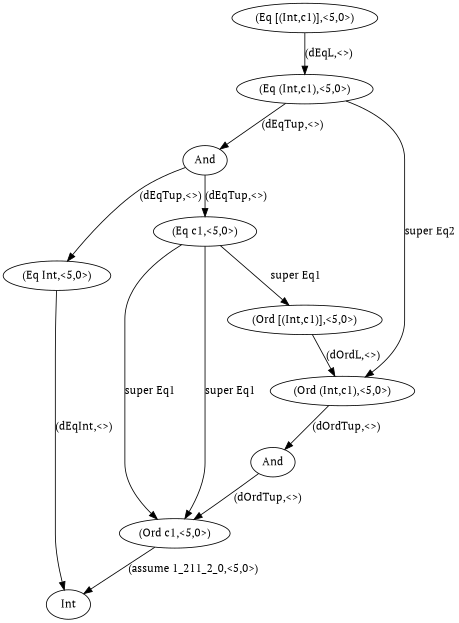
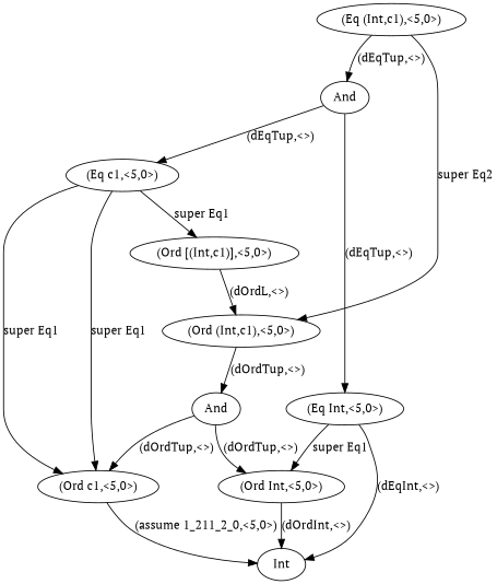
  digraph {
    fontname="PT Serif"
    node [fontname="PT Serif"]
    edge [fontname="PT Serif"]
    n1 [label="(Ord c1,<5,0>)"]
    n2 [label=Int]
    n3 [label="(Eq c1,<5,0>)"]
    n4 [label="(Ord [(Int,c1)],<5,0>)"]
-   n5 [label="(Eq [(Int,c1)],<5,0>)"]
    n6 [label="(Eq (Int,c1),<5,0>)"]
    n7 [label="(Ord (Int,c1),<5,0>)"]
    n8 [label=And]
    n9 [label=And]
    n10 [label="(Eq Int,<5,0>)"]
+   n11 [label="(Ord Int,<5,0>)"]
    n1 -> n2 [label="(assume 1_211_2_0,<5,0>)"]
    n3 -> n1 [label="super Eq1"]
    n3 -> n1 [label="super Eq1"]
    n3 -> n4 [label="super Eq1"]
    n4 -> n7 [label="(dOrdL,<>)"]
-   n5 -> n6 [label="(dEqL,<>)"]
    n6 -> n7 [label="super Eq2"]
    n6 -> n8 [label="(dEqTup,<>)"]
    n7 -> n9 [label="(dOrdTup,<>)"]
    n8 -> n3 [label="(dEqTup,<>)"]
    n8 -> n10 [label="(dEqTup,<>)"]
    n9 -> n1 [label="(dOrdTup,<>)"]
+   n9 -> n11 [label="(dOrdTup,<>)"]
    n10 -> n2 [label="(dEqInt,<>)"]
+   n10 -> n11 [label="super Eq1"]
+   n11 -> n2 [label="(dOrdInt,<>)"]
  }
